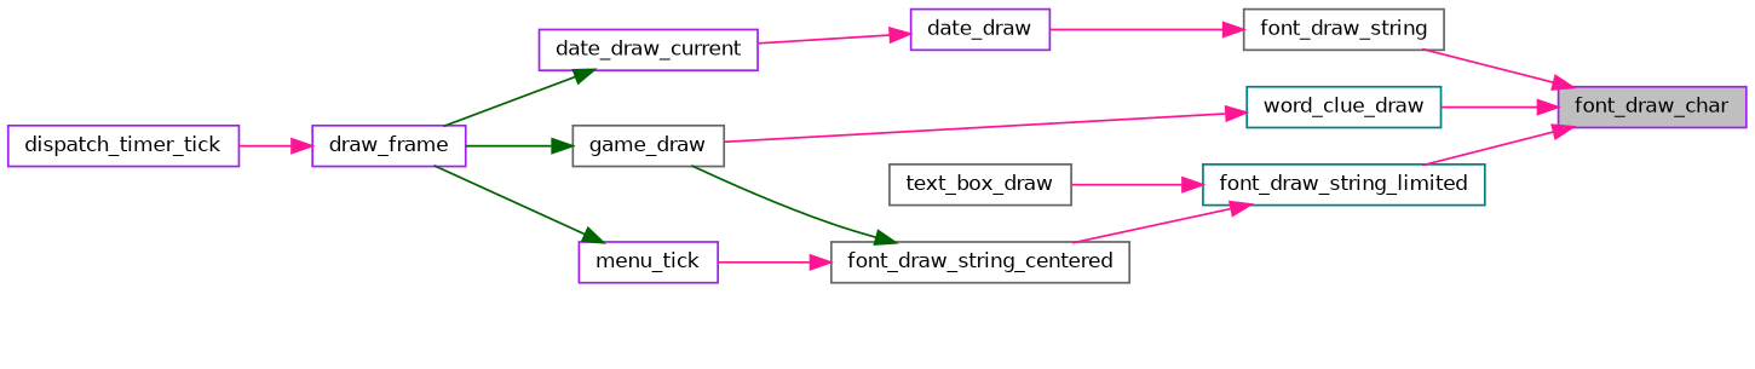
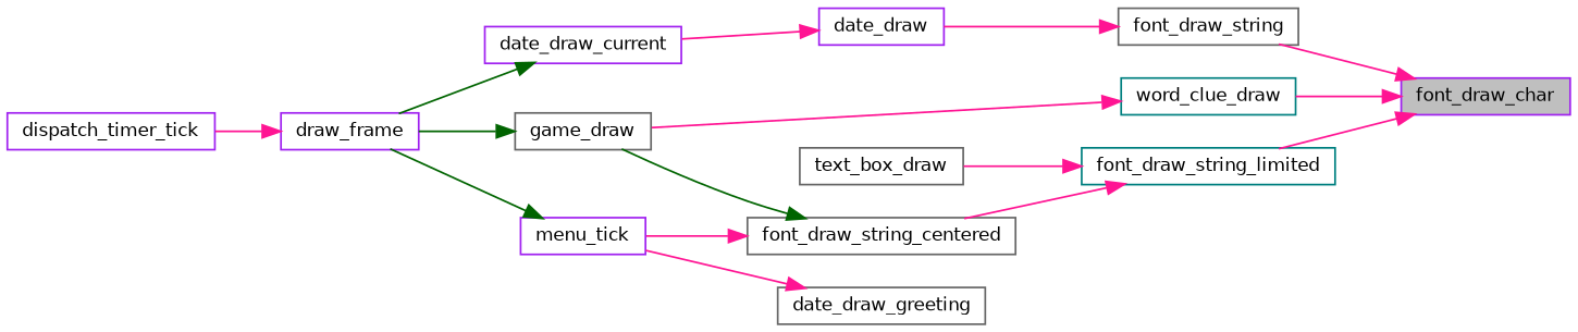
  digraph {
    rankdir=RL
    node [color=purple fillcolor=white fontname=Helvetica fontsize=10 shape=record style=filled]
    edge [color=deeppink dir=back fontname=Helvetica fontsize=10 labelfontname=Helvetica labelfontsize=10 style=solid]
    n1 [fillcolor=grey75 fontcolor=black height=0.2 label=font_draw_char width=0.4]
    n2 [color=gray40 height=0.2 label=font_draw_string width=0.4]
    n3 [color=teal height=0.2 label=font_draw_string_limited width=0.4]
    n4 [color=teal height=0.2 label=word_clue_draw width=0.4]
    n5 [height=0.2 label=date_draw width=0.4]
    n6 [color=gray40 height=0.2 label=font_draw_string_centered width=0.4]
    n7 [color=gray40 height=0.2 label=text_box_draw width=0.4]
    n8 [color=gray40 height=0.2 label=game_draw width=0.4]
    n9 [height=0.2 label=date_draw_current width=0.4]
    n10 [height=0.2 label=draw_frame width=0.4]
    n11 [height=0.2 label=dispatch_timer_tick width=0.4]
    n12 [height=0.2 label=menu_tick width=0.4]
+   n13 [color=gray40 height=0.2 label=date_draw_greeting width=0.4]
    n1 -> n2
    n1 -> n3
    n1 -> n4
    n2 -> n5
    n3 -> n6
    n3 -> n7
    n4 -> n8
    n5 -> n9
    n6 -> n8 [color=darkgreen]
    n6 -> n12
    n8 -> n10 [color=darkgreen]
    n9 -> n10 [color=darkgreen]
    n10 -> n11
    n12 -> n10 [color=darkgreen]
+   n13 -> n12
  }
